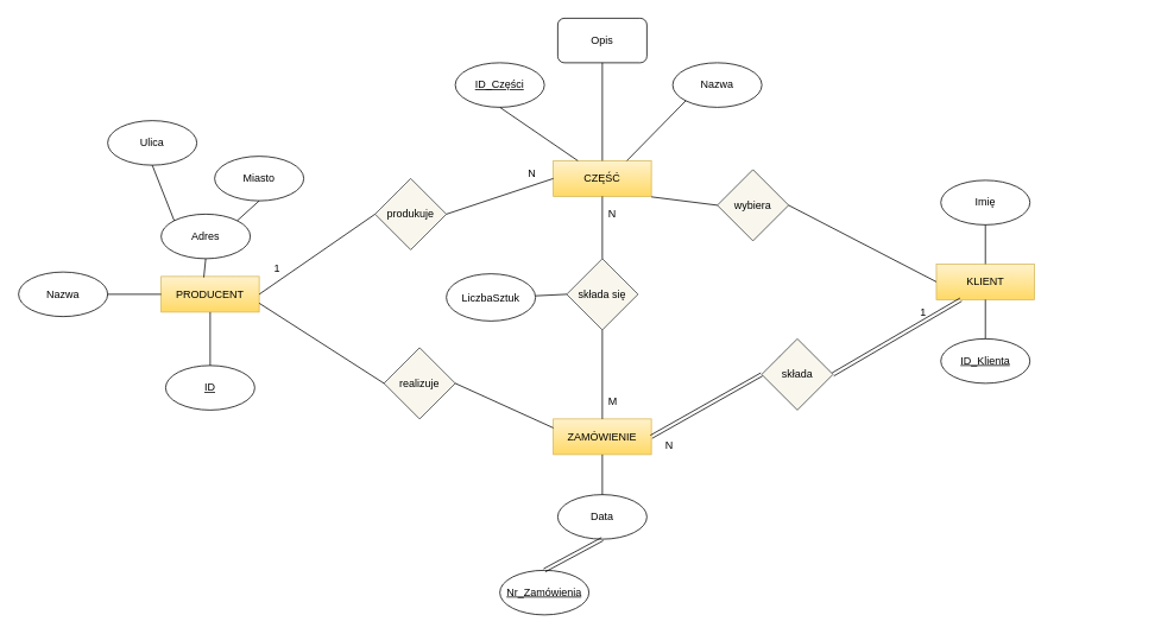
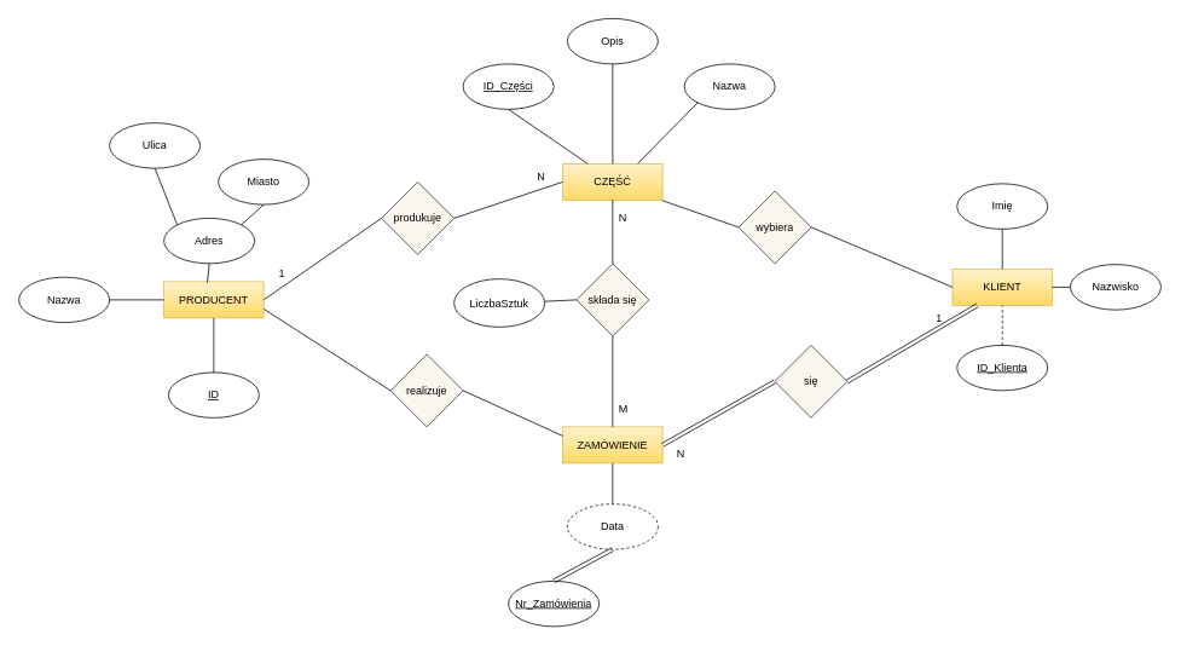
  <mxCell id="0" />
  <mxCell id="1" parent="0" />
  <mxCell id="2" value="PRODUCENT" style="rounded=0;whiteSpace=wrap;html=1;gradientColor=#ffd966;fillColor=#fff2cc;strokeColor=#d6b656;" vertex="1" parent="1"><mxGeometry x="180" y="310" width="110" height="40" as="geometry" /></mxCell>
  <mxCell id="3" value="CZĘŚĆ" style="rounded=0;whiteSpace=wrap;html=1;gradientColor=#ffd966;fillColor=#fff2cc;strokeColor=#d6b656;" vertex="1" parent="1"><mxGeometry x="620" y="180" width="110" height="40" as="geometry" /></mxCell>
  <mxCell id="4" value="ZAMÓWIENIE" style="rounded=0;whiteSpace=wrap;html=1;gradientColor=#ffd966;fillColor=#fff2cc;strokeColor=#d6b656;" vertex="1" parent="1"><mxGeometry x="620" y="470" width="110" height="40" as="geometry" /></mxCell>
  <mxCell id="5" value="KLIENT" style="rounded=0;whiteSpace=wrap;html=1;gradientColor=#ffd966;fillColor=#fff2cc;strokeColor=#d6b656;" vertex="1" parent="1"><mxGeometry x="1049.8" y="296" width="110" height="40" as="geometry" /></mxCell>
  <mxCell id="6" style="edgeStyle=orthogonalEdgeStyle;rounded=0;orthogonalLoop=1;jettySize=auto;html=1;exitX=0;exitY=0;exitDx=0;exitDy=0;" edge="1" parent="1" source="7"><mxGeometry relative="1" as="geometry"><mxPoint x="879.667" y="420.667" as="targetPoint" /></mxGeometry></mxCell>
- <mxCell id="7" value="składa" style="rhombus;whiteSpace=wrap;html=1;fillColor=#f9f7ed;strokeColor=#36393d;" vertex="1" parent="1"><mxGeometry x="853.8" y="380" width="80" height="80" as="geometry" /></mxCell>
+ <mxCell id="7" value="się" style="rhombus;whiteSpace=wrap;html=1;fillColor=#f9f7ed;strokeColor=#36393d;" vertex="1" parent="1"><mxGeometry x="853.8" y="380" width="80" height="80" as="geometry" /></mxCell>
  <mxCell id="8" value="realizuje" style="rhombus;whiteSpace=wrap;html=1;fillColor=#f9f7ed;strokeColor=#36393d;" vertex="1" parent="1"><mxGeometry x="430" y="390" width="80" height="80" as="geometry" /></mxCell>
  <mxCell id="9" value="produkuje" style="rhombus;whiteSpace=wrap;html=1;fillColor=#f9f7ed;strokeColor=#36393d;" vertex="1" parent="1"><mxGeometry x="420" y="200" width="80" height="80" as="geometry" /></mxCell>
  <mxCell id="10" value="" style="endArrow=none;html=1;entryX=0;entryY=0.5;entryDx=0;entryDy=0;exitX=1;exitY=0.5;exitDx=0;exitDy=0;" edge="1" parent="1" source="2" target="9"><mxGeometry width="50" height="50" relative="1" as="geometry"><mxPoint x="340" y="310" as="sourcePoint" /><mxPoint x="470" y="280" as="targetPoint" /></mxGeometry></mxCell>
  <mxCell id="11" value="" style="endArrow=none;html=1;exitX=1;exitY=0.5;exitDx=0;exitDy=0;entryX=0;entryY=0.5;entryDx=0;entryDy=0;" edge="1" parent="1" source="9" target="3"><mxGeometry width="50" height="50" relative="1" as="geometry"><mxPoint x="640" y="300" as="sourcePoint" /><mxPoint x="690" y="250" as="targetPoint" /></mxGeometry></mxCell>
  <mxCell id="12" value="" style="endArrow=none;html=1;entryX=1;entryY=0.75;entryDx=0;entryDy=0;exitX=0;exitY=0.5;exitDx=0;exitDy=0;" edge="1" parent="1" source="8" target="2"><mxGeometry width="50" height="50" relative="1" as="geometry"><mxPoint x="370" y="420" as="sourcePoint" /><mxPoint x="420" y="370" as="targetPoint" /></mxGeometry></mxCell>
  <mxCell id="13" value="1" style="text;html=1;resizable=0;points=[];align=center;verticalAlign=middle;labelBackgroundColor=#ffffff;" vertex="1" connectable="0" parent="12"><mxGeometry x="0.799" y="-4" relative="1" as="geometry"><mxPoint x="4" y="-45.5" as="offset" /></mxGeometry></mxCell>
  <mxCell id="14" value="" style="endArrow=none;html=1;exitX=1;exitY=0.5;exitDx=0;exitDy=0;entryX=0;entryY=0.25;entryDx=0;entryDy=0;" edge="1" parent="1" source="8" target="4"><mxGeometry width="50" height="50" relative="1" as="geometry"><mxPoint x="530" y="500" as="sourcePoint" /><mxPoint x="560" y="520" as="targetPoint" /></mxGeometry></mxCell>
  <mxCell id="15" value="Adres" style="ellipse;whiteSpace=wrap;html=1;" vertex="1" parent="1"><mxGeometry x="180" y="240" width="100" height="50" as="geometry" /></mxCell>
  <mxCell id="16" value="Nazwa" style="ellipse;whiteSpace=wrap;html=1;" vertex="1" parent="1"><mxGeometry x="20" y="305" width="100" height="50" as="geometry" /></mxCell>
  <mxCell id="17" value="&lt;u&gt;ID&lt;/u&gt;" style="ellipse;whiteSpace=wrap;html=1;" vertex="1" parent="1"><mxGeometry x="185" y="410" width="100" height="50" as="geometry" /></mxCell>
  <mxCell id="18" value="Ulica" style="ellipse;whiteSpace=wrap;html=1;" vertex="1" parent="1"><mxGeometry x="120" y="135" width="100" height="50" as="geometry" /></mxCell>
  <mxCell id="19" value="Miasto" style="ellipse;whiteSpace=wrap;html=1;" vertex="1" parent="1"><mxGeometry x="240" y="175" width="100" height="50" as="geometry" /></mxCell>
  <mxCell id="20" value="&lt;u&gt;ID_Części&lt;/u&gt;" style="ellipse;whiteSpace=wrap;html=1;" vertex="1" parent="1"><mxGeometry x="510" y="70" width="100" height="50" as="geometry" /></mxCell>
- <mxCell id="21" value="Opis" style="whiteSpace=wrap;html=1;rounded=1;" vertex="1" parent="1"><mxGeometry x="625" y="20" width="100" height="50" as="geometry" /></mxCell>
+ <mxCell id="21" value="Opis" style="ellipse;whiteSpace=wrap;html=1;" vertex="1" parent="1"><mxGeometry x="625" y="20" width="100" height="50" as="geometry" /></mxCell>
  <mxCell id="22" value="Nazwa" style="ellipse;whiteSpace=wrap;html=1;" vertex="1" parent="1"><mxGeometry x="754" y="70" width="100" height="50" as="geometry" /></mxCell>
- <mxCell id="23" value="Data" style="ellipse;whiteSpace=wrap;html=1;" vertex="1" parent="1"><mxGeometry x="625" y="555" width="100" height="50" as="geometry" /></mxCell>
+ <mxCell id="23" value="Data" style="ellipse;whiteSpace=wrap;html=1;dashed=1;" vertex="1" parent="1"><mxGeometry x="625" y="555" width="100" height="50" as="geometry" /></mxCell>
  <mxCell id="24" value="Nr_Zamówienia" style="ellipse;whiteSpace=wrap;html=1;fontStyle=4" vertex="1" parent="1"><mxGeometry x="560" y="640" width="100" height="50" as="geometry" /></mxCell>
  <mxCell id="25" value="" style="shape=link;html=1;entryX=0.5;entryY=0;entryDx=0;entryDy=0;exitX=0.5;exitY=1;exitDx=0;exitDy=0;" edge="1" parent="1" source="23" target="24"><mxGeometry width="50" height="50" relative="1" as="geometry"><mxPoint x="700" y="390" as="sourcePoint" /><mxPoint x="-90" y="670" as="targetPoint" /></mxGeometry></mxCell>
  <mxCell id="26" value="Imię" style="ellipse;whiteSpace=wrap;html=1;" vertex="1" parent="1"><mxGeometry x="1054.8" y="202" width="100" height="50" as="geometry" /></mxCell>
+ <mxCell id="27" value="Nazwisko" style="ellipse;whiteSpace=wrap;html=1;" vertex="1" parent="1"><mxGeometry x="1179.8" y="291" width="100" height="50" as="geometry" /></mxCell>
  <mxCell id="28" value="ID_Klienta" style="ellipse;whiteSpace=wrap;html=1;fontStyle=4" vertex="1" parent="1"><mxGeometry x="1054.8" y="380" width="100" height="50" as="geometry" /></mxCell>
  <mxCell id="29" value="" style="endArrow=none;html=1;exitX=0.435;exitY=0.025;exitDx=0;exitDy=0;entryX=0.5;entryY=1;entryDx=0;entryDy=0;exitPerimeter=0;" edge="1" parent="1" source="2" target="15"><mxGeometry width="50" height="50" relative="1" as="geometry"><mxPoint x="240" y="315" as="sourcePoint" /><mxPoint x="290" y="265" as="targetPoint" /></mxGeometry></mxCell>
  <mxCell id="30" value="" style="endArrow=none;html=1;exitX=1;exitY=0.5;exitDx=0;exitDy=0;entryX=0;entryY=0.5;entryDx=0;entryDy=0;" edge="1" parent="1" source="16" target="2"><mxGeometry width="50" height="50" relative="1" as="geometry"><mxPoint x="160" y="320" as="sourcePoint" /><mxPoint x="210" y="270" as="targetPoint" /></mxGeometry></mxCell>
  <mxCell id="31" value="" style="endArrow=none;html=1;entryX=0.5;entryY=0;entryDx=0;entryDy=0;exitX=0.5;exitY=1;exitDx=0;exitDy=0;" edge="1" parent="1" source="2" target="17"><mxGeometry width="50" height="50" relative="1" as="geometry"><mxPoint x="300" y="290" as="sourcePoint" /><mxPoint x="350" y="240" as="targetPoint" /></mxGeometry></mxCell>
  <mxCell id="32" value="" style="endArrow=none;html=1;exitX=1;exitY=0;exitDx=0;exitDy=0;entryX=0.5;entryY=1;entryDx=0;entryDy=0;" edge="1" parent="1" source="15" target="19"><mxGeometry width="50" height="50" relative="1" as="geometry"><mxPoint x="280" y="250" as="sourcePoint" /><mxPoint x="270" y="220" as="targetPoint" /></mxGeometry></mxCell>
  <mxCell id="33" value="" style="endArrow=none;html=1;exitX=0;exitY=0;exitDx=0;exitDy=0;entryX=0.5;entryY=1;entryDx=0;entryDy=0;" edge="1" parent="1" source="15" target="18"><mxGeometry width="50" height="50" relative="1" as="geometry"><mxPoint x="200" y="230" as="sourcePoint" /><mxPoint x="250" y="180" as="targetPoint" /></mxGeometry></mxCell>
  <mxCell id="34" value="" style="endArrow=none;html=1;exitX=0.25;exitY=0;exitDx=0;exitDy=0;entryX=0.5;entryY=1;entryDx=0;entryDy=0;" edge="1" parent="1" source="3" target="20"><mxGeometry width="50" height="50" relative="1" as="geometry"><mxPoint x="637.5" as="sourcePoint" y="120" /><mxPoint x="690" y="40" as="targetPoint" /></mxGeometry></mxCell>
  <mxCell id="35" value="" style="endArrow=none;html=1;exitX=0.5;exitY=0;exitDx=0;exitDy=0;entryX=0.5;entryY=1;entryDx=0;entryDy=0;" edge="1" parent="1" source="3" target="21"><mxGeometry width="50" height="50" relative="1" as="geometry"><mxPoint x="692.5" as="sourcePoint" y="120" /><mxPoint x="800" y="50" as="targetPoint" /></mxGeometry></mxCell>
  <mxCell id="36" value="" style="endArrow=none;html=1;exitX=0.75;exitY=0;exitDx=0;exitDy=0;entryX=0;entryY=1;entryDx=0;entryDy=0;" edge="1" parent="1" source="3" target="22"><mxGeometry width="50" height="50" relative="1" as="geometry"><mxPoint x="720" y="140" as="sourcePoint" /><mxPoint x="760" y="130" as="targetPoint" /></mxGeometry></mxCell>
  <mxCell id="37" value="" style="endArrow=none;html=1;exitX=0.5;exitY=1;exitDx=0;exitDy=0;entryX=0.5;entryY=0;entryDx=0;entryDy=0;" edge="1" parent="1" source="4" target="23"><mxGeometry width="50" height="50" relative="1" as="geometry"><mxPoint x="675" y="470" as="sourcePoint" /><mxPoint x="675" y="590" as="targetPoint" /></mxGeometry></mxCell>
  <mxCell id="38" value="" style="endArrow=none;html=1;entryX=0.5;entryY=1;entryDx=0;entryDy=0;exitX=0.5;exitY=0;exitDx=0;exitDy=0;" edge="1" parent="1" source="5" target="26"><mxGeometry width="50" height="50" relative="1" as="geometry"><mxPoint x="1119.8" y="295" as="sourcePoint" /><mxPoint x="1169.8" y="245" as="targetPoint" /></mxGeometry></mxCell>
- <mxCell id="40" value="" style="endArrow=none;html=1;exitX=0.5;exitY=0;exitDx=0;exitDy=0;entryX=0.5;entryY=1;entryDx=0;entryDy=0;" edge="1" parent="1" source="28" target="5"><mxGeometry width="50" height="50" relative="1" as="geometry"><mxPoint x="1059.8" y="355" as="sourcePoint" /><mxPoint x="1079.8" y="345" as="targetPoint" /></mxGeometry></mxCell>
+ <mxCell id="39" value="" style="endArrow=none;html=1;exitX=0;exitY=0.5;exitDx=0;exitDy=0;entryX=1;entryY=0.5;entryDx=0;entryDy=0;" edge="1" parent="1" source="27" target="5"><mxGeometry width="50" height="50" relative="1" as="geometry"><mxPoint x="1019.8" y="305" as="sourcePoint" /><mxPoint x="1069.8" y="255" as="targetPoint" /></mxGeometry></mxCell>
+ <mxCell id="40" value="" style="endArrow=none;html=1;exitX=0.5;exitY=0;exitDx=0;exitDy=0;entryX=0.5;entryY=1;entryDx=0;entryDy=0;dashed=1;" edge="1" parent="1" source="28" target="5"><mxGeometry width="50" height="50" relative="1" as="geometry"><mxPoint x="1059.8" y="355" as="sourcePoint" /><mxPoint x="1079.8" y="345" as="targetPoint" /></mxGeometry></mxCell>
  <mxCell id="41" value="N" style="text;html=1;resizable=0;points=[];autosize=1;align=left;verticalAlign=top;spacingTop=-4;" vertex="1" parent="1"><mxGeometry x="590" y="185" width="20" height="20" as="geometry" /></mxCell>
  <mxCell id="42" value="składa się" style="rhombus;whiteSpace=wrap;html=1;fillColor=#f9f7ed;strokeColor=#36393d;" vertex="1" parent="1"><mxGeometry x="635" y="290" width="80" height="80" as="geometry" /></mxCell>
  <mxCell id="43" value="" style="endArrow=none;html=1;entryX=0.5;entryY=1;entryDx=0;entryDy=0;exitX=0.5;exitY=0;exitDx=0;exitDy=0;" edge="1" parent="1" source="4" target="42"><mxGeometry width="50" height="50" relative="1" as="geometry"><mxPoint x="540" y="390" as="sourcePoint" /><mxPoint x="590" y="340" as="targetPoint" /></mxGeometry></mxCell>
  <mxCell id="44" value="" style="endArrow=none;html=1;exitX=0.5;exitY=0;exitDx=0;exitDy=0;entryX=0.5;entryY=1;entryDx=0;entryDy=0;" edge="1" parent="1" source="42" target="3"><mxGeometry width="50" height="50" relative="1" as="geometry"><mxPoint x="680" y="260" as="sourcePoint" /><mxPoint x="730" y="210" as="targetPoint" /></mxGeometry></mxCell>
  <mxCell id="45" value="M" style="text;html=1;resizable=0;points=[];autosize=1;align=left;verticalAlign=top;spacingTop=-4;" vertex="1" parent="1"><mxGeometry x="680" y="440" width="30" height="20" as="geometry" /></mxCell>
  <mxCell id="46" value="N" style="text;html=1;resizable=0;points=[];autosize=1;align=left;verticalAlign=top;spacingTop=-4;" vertex="1" parent="1"><mxGeometry x="680" y="230" width="20" height="20" as="geometry" /></mxCell>
  <mxCell id="47" value="" style="endArrow=none;html=1;exitX=0;exitY=0.5;exitDx=0;exitDy=0;" edge="1" parent="1" source="42" target="48"><mxGeometry width="50" height="50" relative="1" as="geometry"><mxPoint x="630" y="329" as="sourcePoint" /><mxPoint x="810" y="302.5" as="targetPoint" /></mxGeometry></mxCell>
  <mxCell id="48" value="LiczbaSztuk" style="ellipse;whiteSpace=wrap;html=1;" vertex="1" parent="1"><mxGeometry x="500" y="307" width="100" height="53" as="geometry" /></mxCell>
  <mxCell id="49" value="1" style="text;html=1;resizable=0;points=[];autosize=1;align=left;verticalAlign=top;spacingTop=-4;" vertex="1" parent="1"><mxGeometry x="1030" y="340" width="20" height="20" as="geometry" /></mxCell>
  <mxCell id="50" value="N" style="text;html=1;resizable=0;points=[];autosize=1;align=left;verticalAlign=top;spacingTop=-4;" vertex="1" parent="1"><mxGeometry x="744" y="490" width="20" height="20" as="geometry" /></mxCell>
  <mxCell id="51" value="" style="shape=link;html=1;entryX=0;entryY=0.5;entryDx=0;entryDy=0;exitX=1;exitY=0.5;exitDx=0;exitDy=0;" edge="1" parent="1" source="4" target="7"><mxGeometry width="50" height="50" relative="1" as="geometry"><mxPoint x="370" y="760" as="sourcePoint" /><mxPoint x="420" y="710" as="targetPoint" /></mxGeometry></mxCell>
  <mxCell id="52" value="" style="shape=link;html=1;entryX=0.25;entryY=1;entryDx=0;entryDy=0;exitX=1;exitY=0.5;exitDx=0;exitDy=0;" edge="1" parent="1" source="7" target="5"><mxGeometry width="50" height="50" relative="1" as="geometry"><mxPoint x="980" y="400" as="sourcePoint" /><mxPoint x="1119.8" y="360" as="targetPoint" /><Array as="points" /></mxGeometry></mxCell>
- <mxCell id="53" value="wybiera" style="rhombus;whiteSpace=wrap;html=1;fillColor=#f9f7ed;strokeColor=#36393d;" vertex="1" parent="1"><mxGeometry x="804" y="190" width="80" height="80" as="geometry" /></mxCell>
+ <mxCell id="53" value="wybiera" style="rhombus;whiteSpace=wrap;html=1;fillColor=#f9f7ed;strokeColor=#36393d;" vertex="1" parent="1"><mxGeometry x="814" y="210" width="80" height="80" as="geometry" /></mxCell>
  <mxCell id="54" value="" style="endArrow=none;html=1;entryX=0;entryY=0.5;entryDx=0;entryDy=0;exitX=1;exitY=0.5;exitDx=0;exitDy=0;" edge="1" parent="1" source="53" target="5"><mxGeometry width="50" height="50" relative="1" as="geometry"><mxPoint x="900" y="380" as="sourcePoint" /><mxPoint x="950" y="330" as="targetPoint" /></mxGeometry></mxCell>
  <mxCell id="55" value="" style="endArrow=none;html=1;entryX=0;entryY=0.5;entryDx=0;entryDy=0;exitX=1;exitY=1.015;exitDx=0;exitDy=0;exitPerimeter=0;" edge="1" parent="1" source="3" target="53"><mxGeometry width="50" height="50" relative="1" as="geometry"><mxPoint x="780" y="230" as="sourcePoint" /><mxPoint x="929.8" y="266" as="targetPoint" /></mxGeometry></mxCell>
